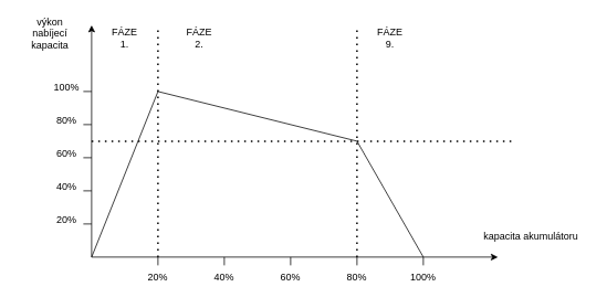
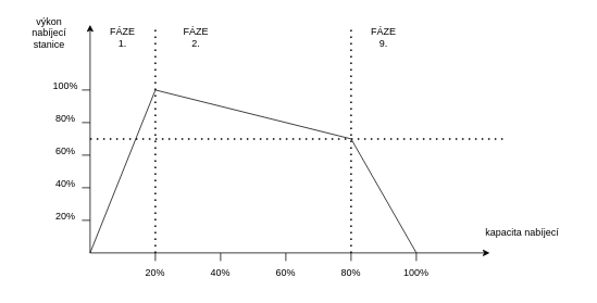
  <mxCell id="0" />
  <mxCell id="1" parent="0" />
  <mxCell id="2" value="" style="endArrow=none;html=1;rounded=0;" edge="1" parent="1"><mxGeometry width="50" height="50" relative="1" as="geometry"><mxPoint x="100" y="270" as="sourcePoint" /><mxPoint x="110" y="270" as="targetPoint" /></mxGeometry></mxCell>
  <mxCell id="3" value="" style="endArrow=none;html=1;rounded=0;" edge="1" parent="1"><mxGeometry width="50" height="50" relative="1" as="geometry"><mxPoint x="100" y="230" as="sourcePoint" /><mxPoint x="110" y="230" as="targetPoint" /></mxGeometry></mxCell>
  <mxCell id="4" value="" style="endArrow=none;html=1;rounded=0;" edge="1" parent="1"><mxGeometry width="50" height="50" relative="1" as="geometry"><mxPoint x="100" y="190" as="sourcePoint" /><mxPoint x="110" y="190" as="targetPoint" /></mxGeometry></mxCell>
  <mxCell id="5" value="" style="endArrow=none;html=1;rounded=0;" edge="1" parent="1"><mxGeometry width="50" height="50" relative="1" as="geometry"><mxPoint x="100" y="150" as="sourcePoint" /><mxPoint x="110" y="150" as="targetPoint" /></mxGeometry></mxCell>
  <mxCell id="6" value="" style="endArrow=none;html=1;rounded=0;" edge="1" parent="1"><mxGeometry width="50" height="50" relative="1" as="geometry"><mxPoint x="100" y="110" as="sourcePoint" /><mxPoint x="110" y="110" as="targetPoint" /></mxGeometry></mxCell>
  <mxCell id="7" value="" style="endArrow=none;html=1;rounded=0;" edge="1" parent="1"><mxGeometry width="50" height="50" relative="1" as="geometry"><mxPoint x="190" y="320" as="sourcePoint" /><mxPoint x="190" y="310" as="targetPoint" /></mxGeometry></mxCell>
  <mxCell id="8" value="" style="endArrow=none;html=1;rounded=0;" edge="1" parent="1"><mxGeometry width="50" height="50" relative="1" as="geometry"><mxPoint x="270" y="320" as="sourcePoint" /><mxPoint x="270" y="310" as="targetPoint" /></mxGeometry></mxCell>
  <mxCell id="9" value="" style="endArrow=none;html=1;rounded=0;" edge="1" parent="1"><mxGeometry width="50" height="50" relative="1" as="geometry"><mxPoint x="350" y="320" as="sourcePoint" /><mxPoint x="350" y="310" as="targetPoint" /></mxGeometry></mxCell>
  <mxCell id="10" value="" style="endArrow=none;html=1;rounded=0;" edge="1" parent="1"><mxGeometry width="50" height="50" relative="1" as="geometry"><mxPoint x="430" y="320" as="sourcePoint" /><mxPoint x="430" y="310" as="targetPoint" /></mxGeometry></mxCell>
  <mxCell id="11" value="" style="endArrow=none;html=1;rounded=0;" edge="1" parent="1"><mxGeometry width="50" height="50" relative="1" as="geometry"><mxPoint x="510" y="320" as="sourcePoint" /><mxPoint x="510" y="310" as="targetPoint" /></mxGeometry></mxCell>
  <mxCell id="12" value="20%" style="text;html=1;align=center;verticalAlign=middle;whiteSpace=wrap;rounded=0;" vertex="1" parent="1"><mxGeometry x="160" y="320" width="60" height="30" as="geometry" /></mxCell>
  <mxCell id="13" value="40%" style="text;html=1;align=center;verticalAlign=middle;whiteSpace=wrap;rounded=0;" vertex="1" parent="1"><mxGeometry x="240" y="320" width="60" height="30" as="geometry" /></mxCell>
  <mxCell id="14" value="&lt;div&gt;60%&lt;/div&gt;" style="text;html=1;align=center;verticalAlign=middle;whiteSpace=wrap;rounded=0;" vertex="1" parent="1"><mxGeometry x="320" y="320" width="60" height="30" as="geometry" /></mxCell>
  <mxCell id="15" value="80%" style="text;html=1;align=center;verticalAlign=middle;whiteSpace=wrap;rounded=0;" vertex="1" parent="1"><mxGeometry x="400" y="320" width="60" height="30" as="geometry" /></mxCell>
  <mxCell id="16" value="100%" style="text;html=1;align=center;verticalAlign=middle;whiteSpace=wrap;rounded=0;" vertex="1" parent="1"><mxGeometry x="480" y="320" width="60" height="30" as="geometry" /></mxCell>
  <mxCell id="17" value="" style="endArrow=none;html=1;rounded=0;" edge="1" parent="1"><mxGeometry width="50" height="50" relative="1" as="geometry"><mxPoint x="110" y="310" as="sourcePoint" /><mxPoint x="190" y="110" as="targetPoint" /></mxGeometry></mxCell>
  <mxCell id="18" value="" style="endArrow=none;html=1;rounded=0;" edge="1" parent="1"><mxGeometry width="50" height="50" relative="1" as="geometry"><mxPoint x="510" y="310" as="sourcePoint" /><mxPoint x="430" y="170" as="targetPoint" /></mxGeometry></mxCell>
  <mxCell id="19" value="" style="endArrow=none;html=1;rounded=0;" edge="1" parent="1"><mxGeometry width="50" height="50" relative="1" as="geometry"><mxPoint x="190" y="110" as="sourcePoint" /><mxPoint x="430" y="170" as="targetPoint" /></mxGeometry></mxCell>
  <mxCell id="20" value="" style="endArrow=none;dashed=1;html=1;dashPattern=1 3;strokeWidth=2;rounded=0;" edge="1" parent="1"><mxGeometry width="50" height="50" relative="1" as="geometry"><mxPoint x="190" y="310" as="sourcePoint" /><mxPoint x="190" y="30" as="targetPoint" /></mxGeometry></mxCell>
  <mxCell id="21" value="" style="endArrow=none;dashed=1;html=1;dashPattern=1 3;strokeWidth=2;rounded=0;" edge="1" parent="1"><mxGeometry width="50" height="50" relative="1" as="geometry"><mxPoint x="430" y="310" as="sourcePoint" /><mxPoint x="430" y="30" as="targetPoint" /></mxGeometry></mxCell>
  <mxCell id="22" value="100%" style="text;html=1;align=center;verticalAlign=middle;whiteSpace=wrap;rounded=0;" vertex="1" parent="1"><mxGeometry x="50" y="90" width="60" height="30" as="geometry" /></mxCell>
  <mxCell id="23" value="80%" style="text;html=1;align=center;verticalAlign=middle;whiteSpace=wrap;rounded=0;" vertex="1" parent="1"><mxGeometry x="50" y="130" width="60" height="30" as="geometry" /></mxCell>
  <mxCell id="24" value="&lt;div&gt;60%&lt;/div&gt;" style="text;html=1;align=center;verticalAlign=middle;whiteSpace=wrap;rounded=0;" vertex="1" parent="1"><mxGeometry x="50" y="170" width="60" height="30" as="geometry" /></mxCell>
  <mxCell id="25" value="40%" style="text;html=1;align=center;verticalAlign=middle;whiteSpace=wrap;rounded=0;" vertex="1" parent="1"><mxGeometry x="50" y="210" width="60" height="30" as="geometry" /></mxCell>
  <mxCell id="26" value="20%" style="text;html=1;align=center;verticalAlign=middle;whiteSpace=wrap;rounded=0;" vertex="1" parent="1"><mxGeometry x="50" y="250" width="60" height="30" as="geometry" /></mxCell>
  <mxCell id="27" value="" style="endArrow=classic;html=1;rounded=0;" edge="1" parent="1"><mxGeometry width="50" height="50" relative="1" as="geometry"><mxPoint x="110" y="310" as="sourcePoint" /><mxPoint x="600" y="310" as="targetPoint" /></mxGeometry></mxCell>
- <mxCell id="28" value="&lt;div&gt;kapacita akumulátoru&lt;br&gt;&lt;/div&gt;" style="text;html=1;align=center;verticalAlign=middle;whiteSpace=wrap;rounded=0;" vertex="1" parent="1"><mxGeometry x="570" y="270" width="140" height="30" as="geometry" /></mxCell>
+ <mxCell id="28" value="&lt;div&gt;kapacita nabíjecí&lt;br&gt;&lt;/div&gt;" style="text;html=1;align=center;verticalAlign=middle;whiteSpace=wrap;rounded=0;" vertex="1" parent="1"><mxGeometry x="570" y="270" width="140" height="30" as="geometry" /></mxCell>
  <mxCell id="29" value="" style="endArrow=classic;html=1;rounded=0;" edge="1" parent="1"><mxGeometry width="50" height="50" relative="1" as="geometry"><mxPoint x="110" y="310" as="sourcePoint" /><mxPoint x="110" y="30" as="targetPoint" /></mxGeometry></mxCell>
- <mxCell id="30" value="&lt;div&gt;výkon&lt;/div&gt;&lt;div&gt;nabíjecí&lt;/div&gt;&lt;div&gt;kapacita&lt;br&gt;&lt;/div&gt;" style="text;html=1;align=center;verticalAlign=middle;whiteSpace=wrap;rounded=0;" vertex="1" parent="1"><mxGeometry x="20" y="20" width="80" height="40" as="geometry" /></mxCell>
+ <mxCell id="30" value="&lt;div&gt;výkon&lt;/div&gt;&lt;div&gt;nabíjecí&lt;/div&gt;&lt;div&gt;stanice&lt;br&gt;&lt;/div&gt;" style="text;html=1;align=center;verticalAlign=middle;whiteSpace=wrap;rounded=0;" vertex="1" parent="1"><mxGeometry x="20" y="20" width="80" height="40" as="geometry" /></mxCell>
  <mxCell id="31" value="&lt;div&gt;FÁZE&lt;/div&gt;&lt;div&gt;1.&lt;br&gt;&lt;/div&gt;" style="text;html=1;align=center;verticalAlign=middle;whiteSpace=wrap;rounded=0;" vertex="1" parent="1"><mxGeometry x="120" y="30" width="60" height="30" as="geometry" /></mxCell>
  <mxCell id="32" value="&lt;div&gt;FÁZE&lt;/div&gt;&lt;div&gt;2.&lt;br&gt;&lt;/div&gt;" style="text;html=1;align=center;verticalAlign=middle;whiteSpace=wrap;rounded=0;" vertex="1" parent="1"><mxGeometry x="210" y="30" width="60" height="30" as="geometry" /></mxCell>
  <mxCell id="33" value="&lt;div&gt;FÁZE&lt;/div&gt;&lt;div&gt;9.&lt;br&gt;&lt;/div&gt;" style="text;html=1;align=center;verticalAlign=middle;whiteSpace=wrap;rounded=0;" vertex="1" parent="1"><mxGeometry x="440" y="30" width="60" height="30" as="geometry" /></mxCell>
  <mxCell id="34" value="" style="endArrow=none;dashed=1;html=1;dashPattern=1 3;strokeWidth=2;rounded=0;" edge="1" parent="1"><mxGeometry width="50" height="50" relative="1" as="geometry"><mxPoint x="110" y="170" as="sourcePoint" /><mxPoint x="620" y="170" as="targetPoint" /></mxGeometry></mxCell>
